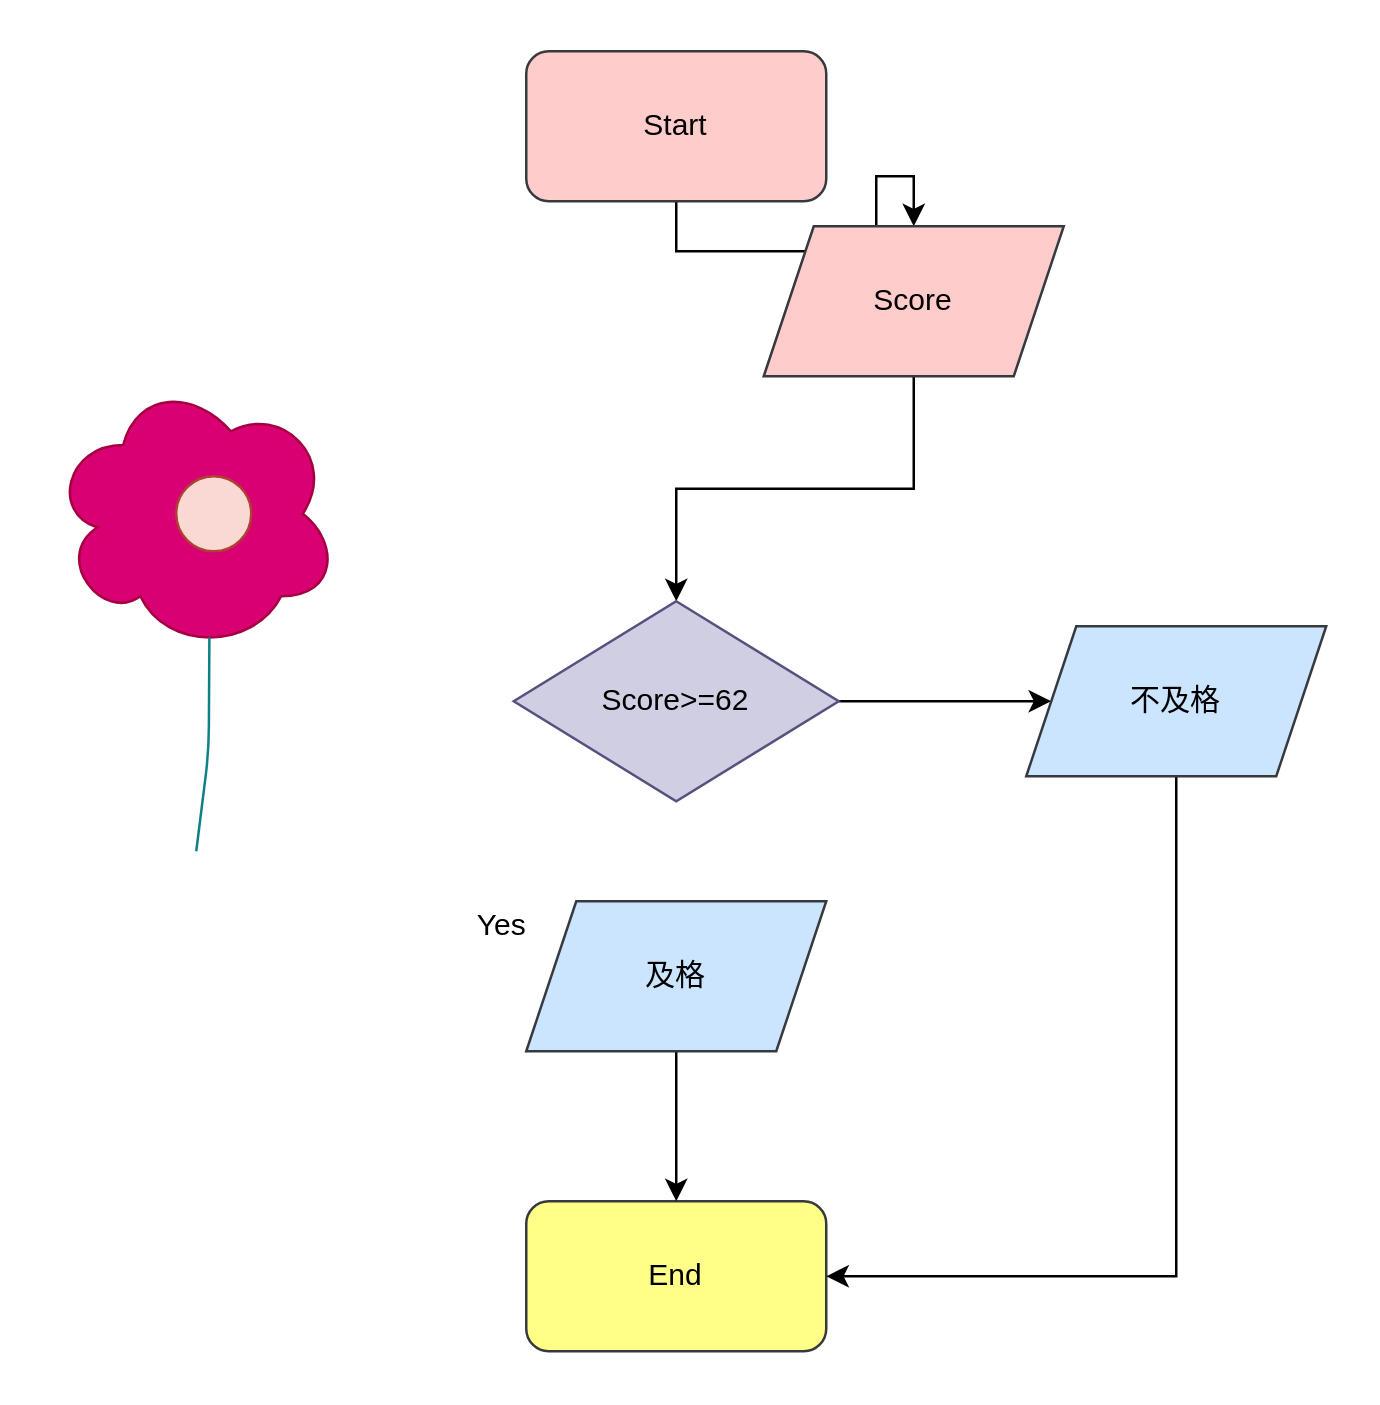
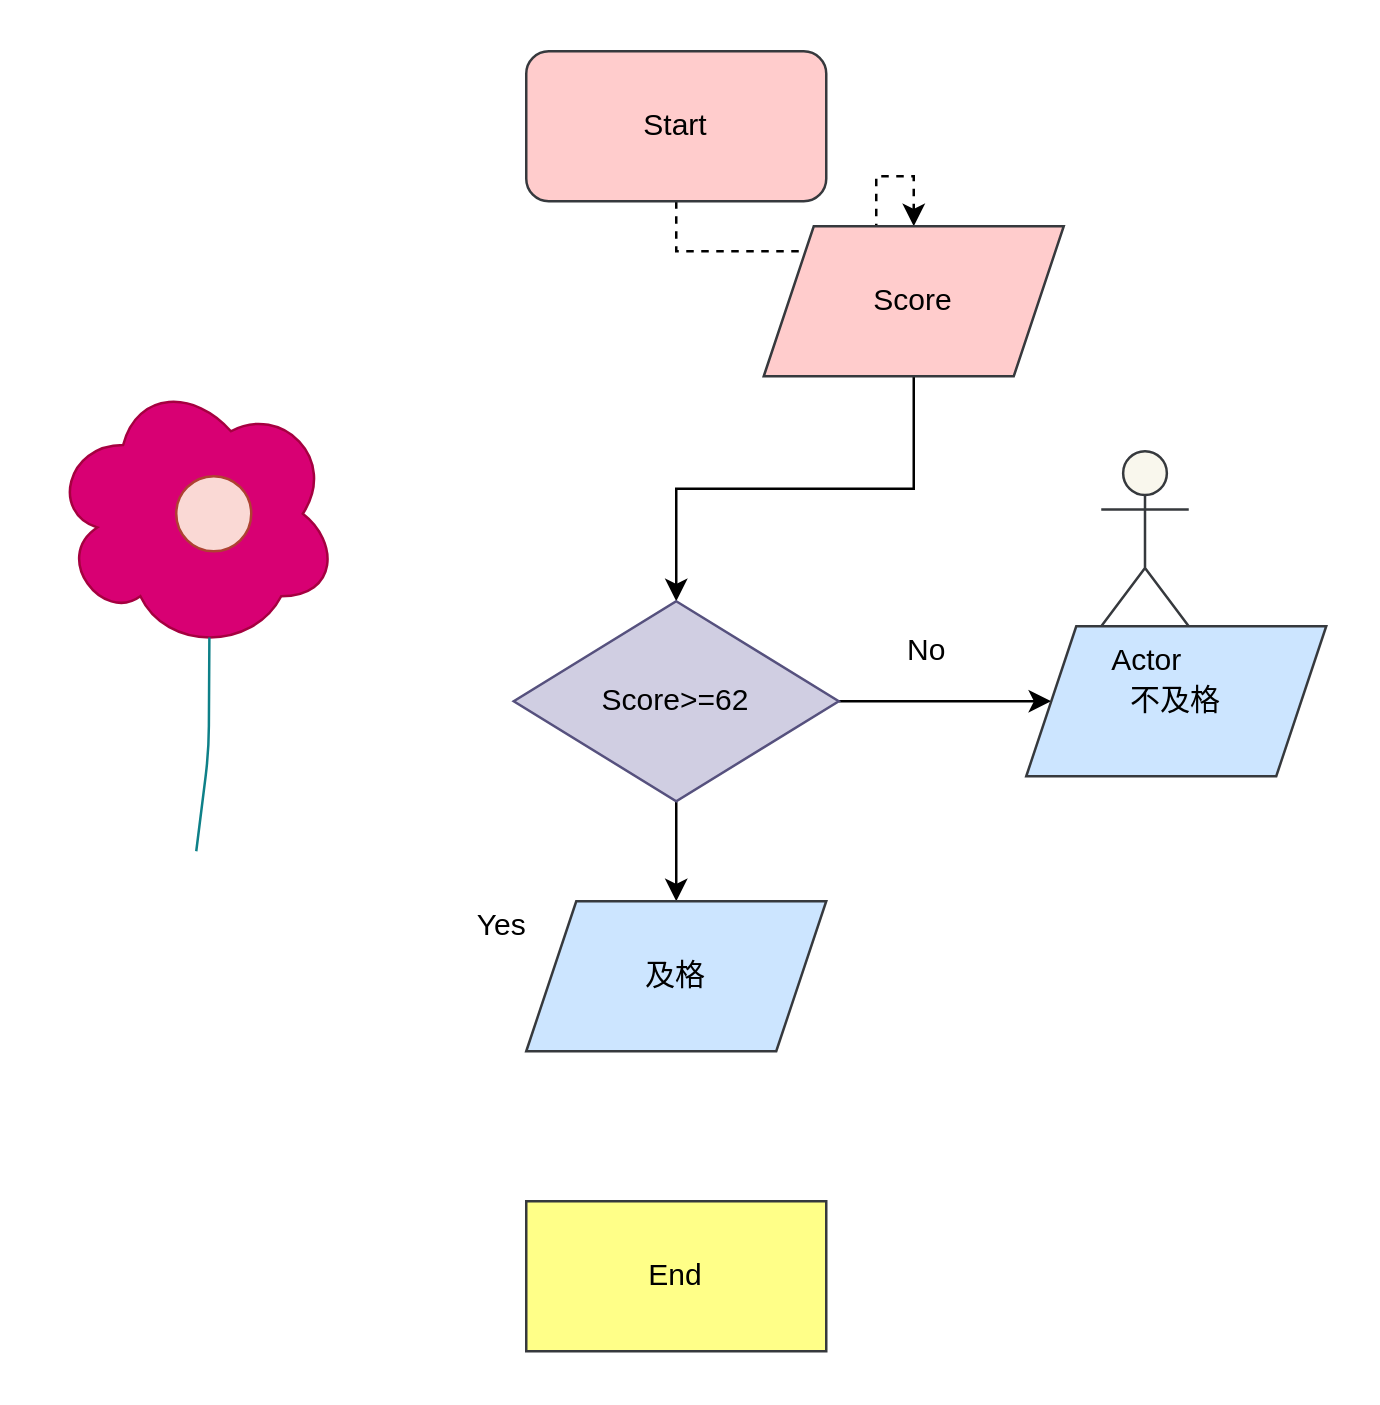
  <mxCell id="0" />
  <mxCell id="1" parent="0" />
- <mxCell id="2" style="edgeStyle=orthogonalEdgeStyle;rounded=0;orthogonalLoop=1;jettySize=auto;html=1;exitX=0.5;exitY=1;exitDx=0;exitDy=0;entryX=0.5;entryY=0;entryDx=0;entryDy=0;" edge="1" parent="1" source="3" target="6"><mxGeometry relative="1" as="geometry"><mxPoint x="264" y="120" as="targetPoint" /></mxGeometry></mxCell>
+ <mxCell id="2" style="edgeStyle=orthogonalEdgeStyle;rounded=0;orthogonalLoop=1;jettySize=auto;html=1;exitX=0.5;exitY=1;exitDx=0;exitDy=0;entryX=0.5;entryY=0;entryDx=0;entryDy=0;dashed=1;" edge="1" parent="1" source="3" target="6"><mxGeometry relative="1" as="geometry"><mxPoint x="264" y="120" as="targetPoint" /></mxGeometry></mxCell>
  <mxCell id="3" value="Start" style="rounded=1;whiteSpace=wrap;html=1;fillColor=#ffcccc;strokeColor=#36393d;" vertex="1" parent="1"><mxGeometry x="210" y="20" width="120" height="60" as="geometry" /></mxCell>
- <mxCell id="4" value="End" style="rounded=1;whiteSpace=wrap;html=1;fillColor=#ffff88;strokeColor=#36393d;" vertex="1" parent="1"><mxGeometry x="210" y="480" width="120" height="60" as="geometry" /></mxCell>
+ <mxCell id="4" value="End" style="whiteSpace=wrap;html=1;fillColor=#ffff88;strokeColor=#36393d;rounded=0;" vertex="1" parent="1"><mxGeometry x="210" y="480" width="120" height="60" as="geometry" /></mxCell>
  <mxCell id="5" style="edgeStyle=orthogonalEdgeStyle;rounded=0;orthogonalLoop=1;jettySize=auto;html=1;exitX=0.5;exitY=1;exitDx=0;exitDy=0;" edge="1" parent="1" source="6" target="9"><mxGeometry relative="1" as="geometry" /></mxCell>
  <mxCell id="6" value="Score" style="shape=parallelogram;perimeter=parallelogramPerimeter;whiteSpace=wrap;html=1;fixedSize=1;fillColor=#ffcccc;strokeColor=#36393d;" vertex="1" parent="1"><mxGeometry x="305" y="90" width="120" height="60" as="geometry" /></mxCell>
+ <mxCell id="7" style="edgeStyle=orthogonalEdgeStyle;rounded=0;orthogonalLoop=1;jettySize=auto;html=1;exitX=0.5;exitY=1;exitDx=0;exitDy=0;entryX=0.5;entryY=0;entryDx=0;entryDy=0;" edge="1" parent="1" source="9" target="11"><mxGeometry relative="1" as="geometry" /></mxCell>
  <mxCell id="8" style="edgeStyle=orthogonalEdgeStyle;rounded=0;orthogonalLoop=1;jettySize=auto;html=1;exitX=1;exitY=0.5;exitDx=0;exitDy=0;" edge="1" parent="1" source="9" target="15"><mxGeometry relative="1" as="geometry" /></mxCell>
  <mxCell id="9" value="Score&amp;gt;=62" style="rhombus;whiteSpace=wrap;html=1;fillColor=#d0cee2;strokeColor=#56517e;" vertex="1" parent="1"><mxGeometry x="205" y="240" width="130" height="80" as="geometry" /></mxCell>
- <mxCell id="10" style="edgeStyle=orthogonalEdgeStyle;rounded=0;orthogonalLoop=1;jettySize=auto;html=1;exitX=0.5;exitY=1;exitDx=0;exitDy=0;" edge="1" parent="1" source="11" target="4"><mxGeometry relative="1" as="geometry" /></mxCell>
  <mxCell id="11" value="及格" style="shape=parallelogram;perimeter=parallelogramPerimeter;whiteSpace=wrap;html=1;fixedSize=1;fillColor=#cce5ff;strokeColor=#36393d;" vertex="1" parent="1"><mxGeometry x="210" y="360" width="120" height="60" as="geometry" /></mxCell>
+ <mxCell id="12" value="No" style="text;html=1;align=center;verticalAlign=middle;resizable=0;points=[];autosize=1;" vertex="1" parent="1"><mxGeometry x="355" y="250" width="30" height="20" as="geometry" /></mxCell>
  <mxCell id="13" value="Yes" style="text;html=1;align=center;verticalAlign=middle;resizable=0;points=[];autosize=1;" vertex="1" parent="1"><mxGeometry x="185" y="360" width="30" height="20" as="geometry" /></mxCell>
- <mxCell id="14" style="edgeStyle=orthogonalEdgeStyle;rounded=0;orthogonalLoop=1;jettySize=auto;html=1;exitX=0.5;exitY=1;exitDx=0;exitDy=0;entryX=1;entryY=0.5;entryDx=0;entryDy=0;" edge="1" parent="1" source="15" target="4"><mxGeometry relative="1" as="geometry" /></mxCell>
  <mxCell id="15" value="不及格" style="shape=parallelogram;perimeter=parallelogramPerimeter;whiteSpace=wrap;html=1;fixedSize=1;fillColor=#cce5ff;strokeColor=#36393d;" vertex="1" parent="1"><mxGeometry x="410" y="250" width="120" height="60" as="geometry" /></mxCell>
+ <mxCell id="16" value="Actor" style="shape=umlActor;verticalLabelPosition=bottom;verticalAlign=top;html=1;outlineConnect=0;fillColor=#f9f7ed;strokeColor=#36393d;" vertex="1" parent="1"><mxGeometry x="440" y="180" width="35" height="70" as="geometry" /></mxCell>
  <mxCell id="17" value="" style="ellipse;shape=cloud;whiteSpace=wrap;html=1;fillColor=#d80073;strokeColor=#A50040;fontColor=#ffffff;" vertex="1" parent="1"><mxGeometry x="20" y="150" width="115" height="110" as="geometry" /></mxCell>
  <mxCell id="18" value="" style="ellipse;whiteSpace=wrap;html=1;aspect=fixed;fillColor=#fad9d5;strokeColor=#ae4132;" vertex="1" parent="1"><mxGeometry x="70" y="190" width="30" height="30" as="geometry" /></mxCell>
  <mxCell id="19" value="" style="endArrow=none;html=1;entryX=0.55;entryY=0.95;entryDx=0;entryDy=0;entryPerimeter=0;fillColor=#b0e3e6;strokeColor=#0e8088;" edge="1" parent="1" target="17"><mxGeometry width="50" height="50" relative="1" as="geometry"><mxPoint x="78" y="340" as="sourcePoint" /><mxPoint x="90" y="270" as="targetPoint" /><Array as="points"><mxPoint x="83" y="300" /></Array></mxGeometry></mxCell>
